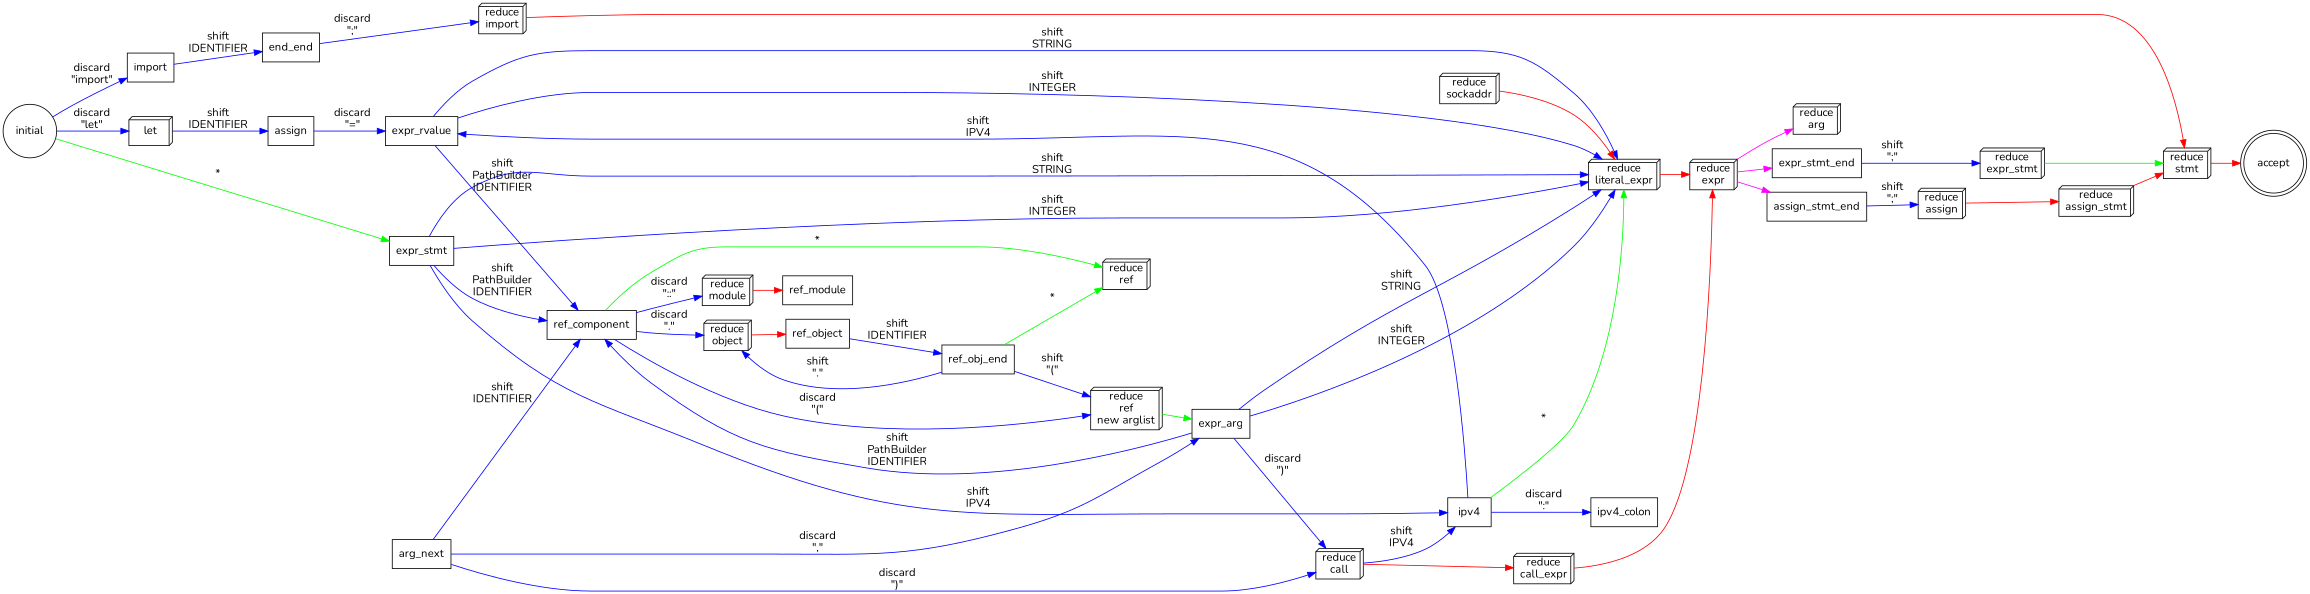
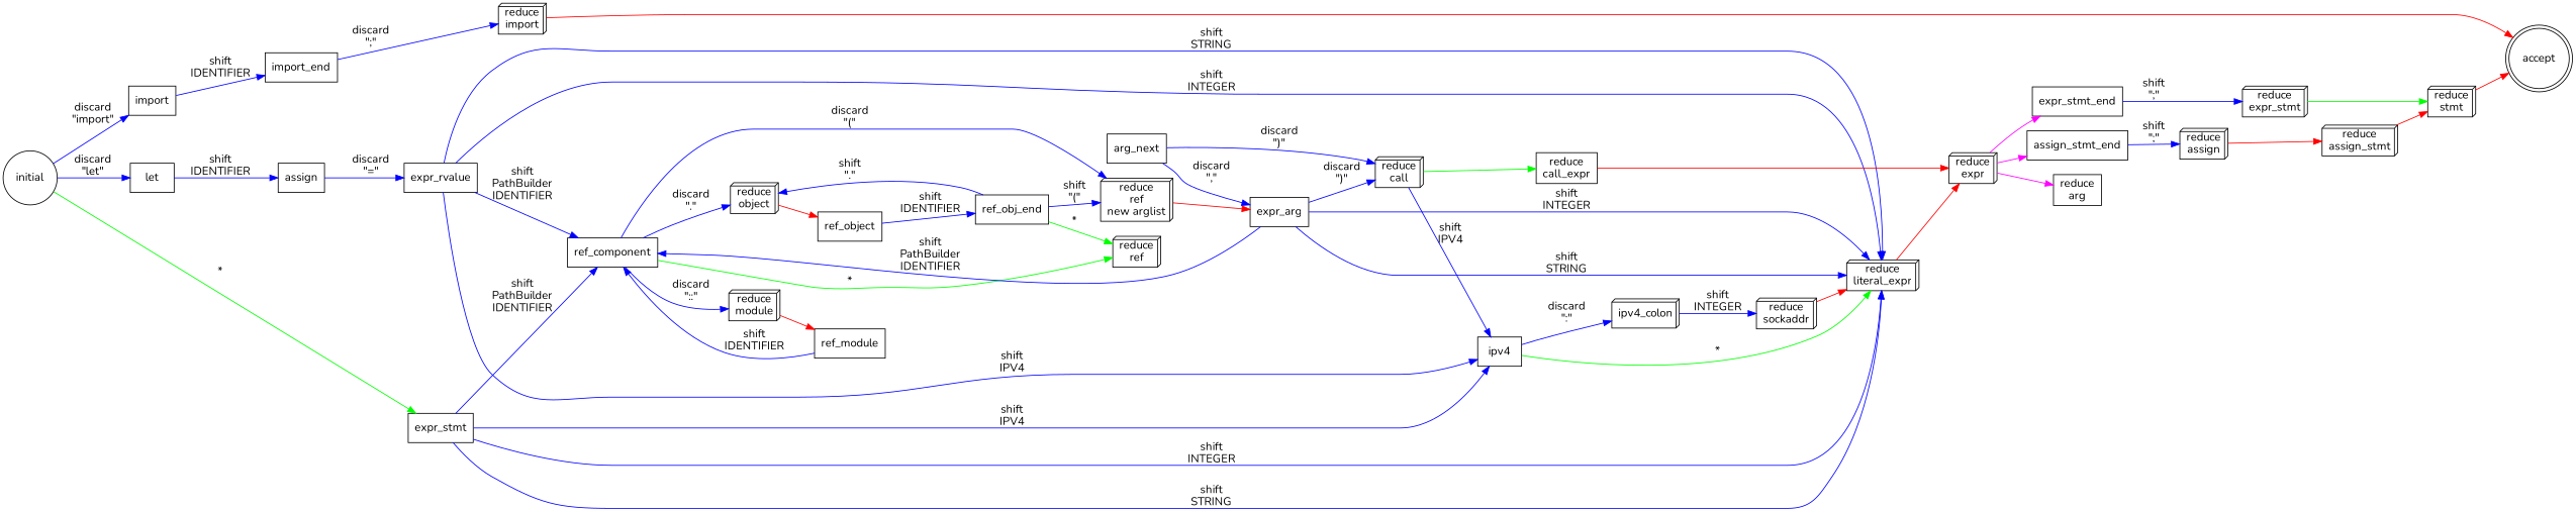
  digraph {
    fontname=Nunito
    rankdir=LR
    node [fontname=Nunito shape=rectangle]
    edge [color=blue fontname=Nunito]
    initial [shape=circle]
    import
-   let [shape=box3d]
+   let
    expr_stmt
-   import_end [label=end_end]
+   import_end
    assign
    ref_component
    n8 [label="reduce\nliteral_expr" shape=box3d]
    ipv4
    accept [shape=doublecircle]
    n11 [label="reduce\nimport" shape=box3d]
    expr_rvalue
    n13 [label="reduce\nmodule" shape=box3d]
    n14 [label="reduce\nobject" shape=box3d]
    n15 [label="reduce\nref\nnew arglist" shape=box3d]
    n16 [label="reduce\nref" shape=box3d]
    n17 [label="reduce\nexpr" shape=box3d]
-   ipv4_colon
+   ipv4_colon [shape=box3d]
    n19 [label="reduce\nstmt" shape=box3d]
    ref_module
    ref_object
    expr_arg
    ref_obj_end
    n24 [label="reduce\ncall" shape=box3d]
-   n25 [label="reduce\ncall_expr" shape=box3d]
+   n25 [label="reduce\ncall_expr" shape=box]
    arg_next
-   n27 [label="reduce\narg" shape=box3d]
+   n27 [label="reduce\narg" shape=box]
    expr_stmt_end
    assign_stmt_end
    n30 [label="reduce\nsockaddr" shape=box3d]
    n31 [label="reduce\nexpr_stmt" shape=box3d]
    n32 [label="reduce\nassign" shape=box3d]
    n33 [label="reduce\nassign_stmt" shape=box3d]
    initial -> import [label="discard\n\"import\""]
    initial -> let [label="discard\n\"let\""]
    initial -> expr_stmt [color=green label="*"]
    import -> import_end [label="shift\nIDENTIFIER"]
    let -> assign [label="shift\nIDENTIFIER"]
    expr_stmt -> ref_component [label="shift\nPathBuilder\nIDENTIFIER"]
    expr_stmt -> n8 [label="shift\nSTRING"]
    expr_stmt -> n8 [label="shift\nINTEGER"]
    expr_stmt -> ipv4 [label="shift\nIPV4"]
    import_end -> n11 [label="discard\n\";\""]
    assign -> expr_rvalue [label="discard\n\"=\""]
    ref_component -> n13 [label="discard\n\"::\""]
    ref_component -> n14 [label="discard\n\".\""]
    ref_component -> n15 [label="discard\n\"(\""]
    ref_component -> n16 [color=green label="*"]
    n8 -> n17 [color=red]
    ipv4 -> n8 [color=green label="*"]
    ipv4 -> ipv4_colon [label="discard\n\":\""]
-   n11 -> n19 [color=red]
+   n11 -> accept [color=red]
    expr_rvalue -> ref_component [label="shift\nPathBuilder\nIDENTIFIER"]
    expr_rvalue -> n8 [label="shift\nSTRING"]
    expr_rvalue -> n8 [label="shift\nINTEGER"]
-   ipv4 -> expr_rvalue [label="shift\nIPV4"]
+   expr_rvalue -> ipv4 [label="shift\nIPV4"]
    n13 -> ref_module [color=red]
    n14 -> ref_object [color=red]
-   n15 -> expr_arg [color=green]
+   n15 -> expr_arg [color=red]
    n17 -> n27 [color=magenta]
    n17 -> expr_stmt_end [color=magenta]
    n17 -> assign_stmt_end [color=magenta]
+   ipv4_colon -> n30 [label="shift\nINTEGER"]
    n19 -> accept [color=red]
-   arg_next -> ref_component [label="shift\nIDENTIFIER"]
+   ref_module -> ref_component [label="shift\nIDENTIFIER"]
    ref_object -> ref_obj_end [label="shift\nIDENTIFIER"]
    expr_arg -> ref_component [label="shift\nPathBuilder\nIDENTIFIER"]
    expr_arg -> n8 [label="shift\nSTRING"]
    expr_arg -> n8 [label="shift\nINTEGER"]
    expr_arg -> n24 [label="discard\n\")\""]
    ref_obj_end -> n14 [label="shift\n\".\""]
    ref_obj_end -> n15 [label="shift\n\"(\""]
    ref_obj_end -> n16 [color=green label="*"]
    n24 -> ipv4 [label="shift\nIPV4"]
-   n24 -> n25 [color=red]
+   n24 -> n25 [color=green]
    n25 -> n17 [color=red]
    arg_next -> expr_arg [label="discard\n\",\""]
    arg_next -> n24 [label="discard\n\")\""]
    expr_stmt_end -> n31 [label="shift\n\";\""]
    assign_stmt_end -> n32 [label="shift\n\";\""]
    n30 -> n8 [color=red]
    n31 -> n19 [color=green]
    n32 -> n33 [color=red]
    n33 -> n19 [color=red]
  }
